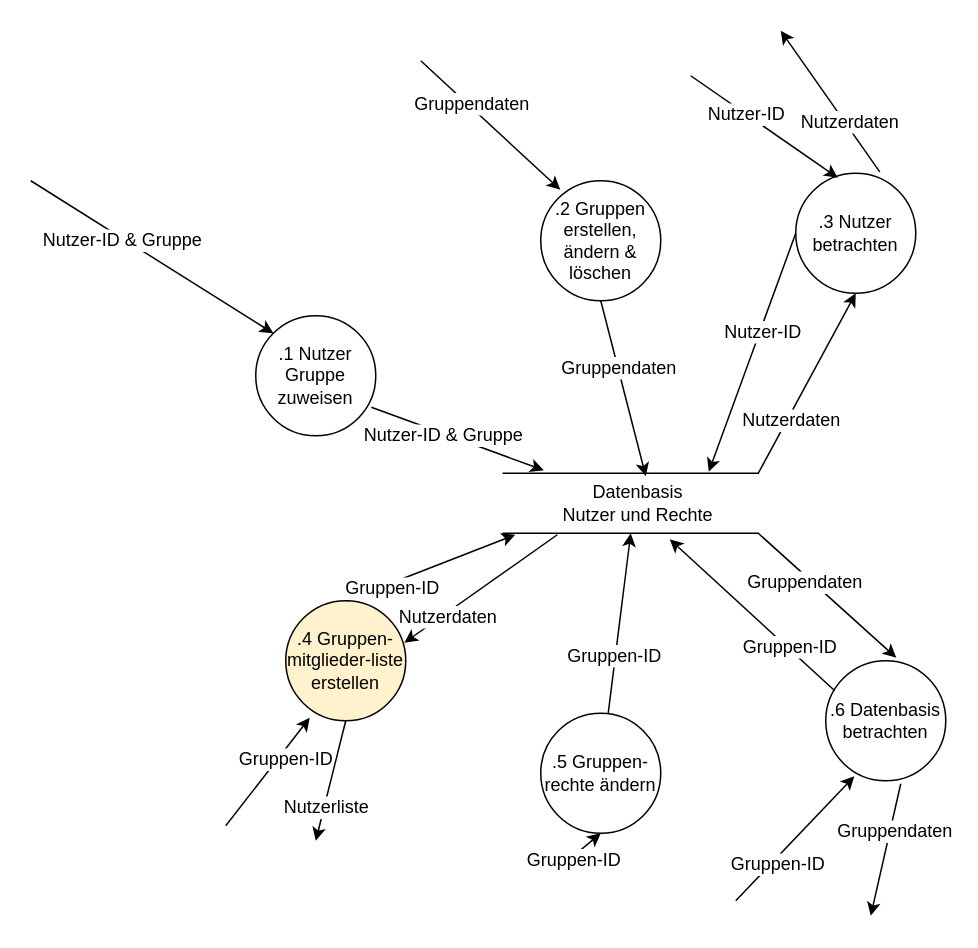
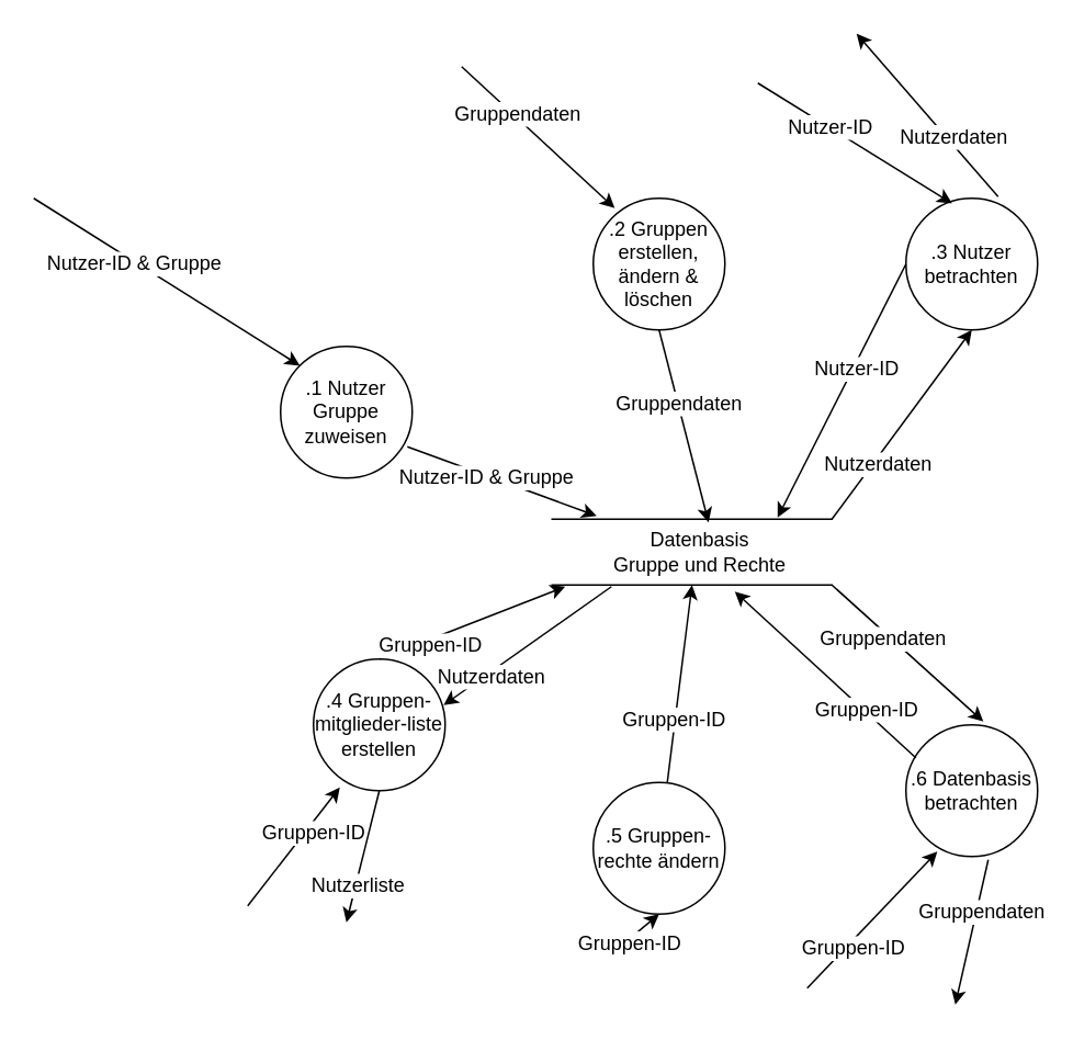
  <mxCell id="0" />
  <mxCell id="1" parent="0" />
  <mxCell id="2" value="" style="shape=partialRectangle;whiteSpace=wrap;html=1;top=0;bottom=0;fillColor=none;rotation=90;" vertex="1" parent="1"><mxGeometry x="400" y="250" width="40" height="170" as="geometry" /></mxCell>
- <mxCell id="3" value="Datenbasis&lt;br&gt;&lt;div&gt;Nutzer und Rechte&lt;/div&gt;" style="text;html=1;strokeColor=none;fillColor=none;align=center;verticalAlign=middle;whiteSpace=wrap;rounded=0;" vertex="1" parent="1"><mxGeometry x="370" y="325" width="110" height="20" as="geometry" /></mxCell>
+ <mxCell id="3" value="Datenbasis&lt;br&gt;&lt;div&gt;Gruppe und Rechte&lt;/div&gt;" style="text;html=1;strokeColor=none;fillColor=none;align=center;verticalAlign=middle;whiteSpace=wrap;rounded=0;" vertex="1" parent="1"><mxGeometry x="370" y="325" width="110" height="20" as="geometry" /></mxCell>
  <mxCell id="4" value=".1 Nutzer Gruppe zuweisen" style="ellipse;whiteSpace=wrap;html=1;aspect=fixed;" vertex="1" parent="1"><mxGeometry x="170" y="210" width="80" height="80" as="geometry" /></mxCell>
  <mxCell id="5" value="" style="endArrow=classic;html=1;exitX=0.963;exitY=0.763;exitDx=0;exitDy=0;exitPerimeter=0;entryX=-0.05;entryY=0.841;entryDx=0;entryDy=0;entryPerimeter=0;" edge="1" parent="1" source="4" target="2"><mxGeometry width="50" height="50" relative="1" as="geometry"><mxPoint x="270" y="220" as="sourcePoint" /><mxPoint x="220" y="380" as="targetPoint" /></mxGeometry></mxCell>
  <mxCell id="6" value="Nutzer-ID &amp;amp; Gruppe" style="text;html=1;align=center;verticalAlign=middle;resizable=0;points=[];;labelBackgroundColor=#ffffff;" vertex="1" connectable="0" parent="5"><mxGeometry x="-0.171" y="-1" relative="1" as="geometry"><mxPoint as="offset" /></mxGeometry></mxCell>
  <mxCell id="7" value="" style="endArrow=classic;html=1;entryX=0;entryY=0;entryDx=0;entryDy=0;" edge="1" parent="1" target="4"><mxGeometry width="50" height="50" relative="1" as="geometry"><mxPoint x="20" y="120" as="sourcePoint" /><mxPoint x="220" y="380" as="targetPoint" /></mxGeometry></mxCell>
  <mxCell id="8" value="Nutzer-ID &amp;amp; Gruppe" style="text;html=1;align=center;verticalAlign=middle;resizable=0;points=[];;labelBackgroundColor=#ffffff;" vertex="1" connectable="0" parent="7"><mxGeometry x="-0.24" y="-1" relative="1" as="geometry"><mxPoint x="-1" as="offset" /></mxGeometry></mxCell>
  <mxCell id="9" value=".2 Gruppen erstellen, ändern &amp;amp; löschen" style="ellipse;whiteSpace=wrap;html=1;aspect=fixed;" vertex="1" parent="1"><mxGeometry x="360" y="120" width="80" height="80" as="geometry" /></mxCell>
  <mxCell id="10" value="" style="endArrow=classic;html=1;entryX=0.163;entryY=0.075;entryDx=0;entryDy=0;entryPerimeter=0;" edge="1" parent="1" target="9"><mxGeometry width="50" height="50" relative="1" as="geometry"><mxPoint x="280" y="40" as="sourcePoint" /><mxPoint x="60" y="380" as="targetPoint" /></mxGeometry></mxCell>
  <mxCell id="11" value="Gruppendaten" style="text;html=1;align=center;verticalAlign=middle;resizable=0;points=[];;labelBackgroundColor=#ffffff;" vertex="1" connectable="0" parent="10"><mxGeometry x="-0.306" y="2" relative="1" as="geometry"><mxPoint as="offset" /></mxGeometry></mxCell>
  <mxCell id="12" value="" style="endArrow=classic;html=1;exitX=0.5;exitY=1;exitDx=0;exitDy=0;entryX=0.05;entryY=0.441;entryDx=0;entryDy=0;entryPerimeter=0;" edge="1" parent="1" source="9" target="2"><mxGeometry width="50" height="50" relative="1" as="geometry"><mxPoint x="10" y="430" as="sourcePoint" /><mxPoint x="60" y="380" as="targetPoint" /></mxGeometry></mxCell>
  <mxCell id="13" value="Gruppendaten" style="text;html=1;align=center;verticalAlign=middle;resizable=0;points=[];;labelBackgroundColor=#ffffff;" vertex="1" connectable="0" parent="12"><mxGeometry x="-0.231" relative="1" as="geometry"><mxPoint as="offset" /></mxGeometry></mxCell>
- <mxCell id="14" value=".3 Nutzer betrachten" style="ellipse;whiteSpace=wrap;html=1;aspect=fixed;" vertex="1" parent="1"><mxGeometry x="530" y="115" width="80" height="80" as="geometry" /></mxCell>
+ <mxCell id="14" value=".3 Nutzer betrachten" style="ellipse;whiteSpace=wrap;html=1;aspect=fixed;" vertex="1" parent="1"><mxGeometry x="550" y="120" width="80" height="80" as="geometry" /></mxCell>
  <mxCell id="15" value="" style="endArrow=classic;html=1;entryX=0.35;entryY=0.038;entryDx=0;entryDy=0;entryPerimeter=0;" edge="1" parent="1" target="14"><mxGeometry width="50" height="50" relative="1" as="geometry"><mxPoint x="460" y="50" as="sourcePoint" /><mxPoint x="60" y="380" as="targetPoint" /></mxGeometry></mxCell>
  <mxCell id="16" value="Nutzer-ID" style="text;html=1;align=center;verticalAlign=middle;resizable=0;points=[];;labelBackgroundColor=#ffffff;" vertex="1" connectable="0" parent="15"><mxGeometry x="-0.268" relative="1" as="geometry"><mxPoint as="offset" /></mxGeometry></mxCell>
  <mxCell id="17" value="" style="endArrow=classic;html=1;exitX=0;exitY=0.5;exitDx=0;exitDy=0;entryX=-0.025;entryY=0.194;entryDx=0;entryDy=0;entryPerimeter=0;" edge="1" parent="1" source="14" target="2"><mxGeometry width="50" height="50" relative="1" as="geometry"><mxPoint x="10" y="430" as="sourcePoint" /><mxPoint x="60" y="380" as="targetPoint" /></mxGeometry></mxCell>
  <mxCell id="18" value="Nutzer-ID" style="text;html=1;align=center;verticalAlign=middle;resizable=0;points=[];;labelBackgroundColor=#ffffff;" vertex="1" connectable="0" parent="17"><mxGeometry x="-0.186" y="2" relative="1" as="geometry"><mxPoint x="-1" as="offset" /></mxGeometry></mxCell>
  <mxCell id="19" value="" style="endArrow=classic;html=1;exitX=0;exitY=0;exitDx=0;exitDy=0;entryX=0.5;entryY=1;entryDx=0;entryDy=0;" edge="1" parent="1" source="2" target="14"><mxGeometry width="50" height="50" relative="1" as="geometry"><mxPoint x="10" y="430" as="sourcePoint" /><mxPoint x="60" y="380" as="targetPoint" /></mxGeometry></mxCell>
  <mxCell id="20" value="Nutzerdaten" style="text;html=1;align=center;verticalAlign=middle;resizable=0;points=[];;labelBackgroundColor=#ffffff;" vertex="1" connectable="0" parent="19"><mxGeometry x="-0.404" y="-2" relative="1" as="geometry"><mxPoint as="offset" /></mxGeometry></mxCell>
- <mxCell id="21" value=".4 Gruppen-mitglieder-liste erstellen" style="ellipse;whiteSpace=wrap;html=1;aspect=fixed;fillColor=#fff2cc;" vertex="1" parent="1"><mxGeometry x="190" y="400" width="80" height="80" as="geometry" /></mxCell>
+ <mxCell id="21" value=".4 Gruppen-mitglieder-liste erstellen" style="ellipse;whiteSpace=wrap;html=1;aspect=fixed;" vertex="1" parent="1"><mxGeometry x="190" y="400" width="80" height="80" as="geometry" /></mxCell>
  <mxCell id="22" value="" style="endArrow=classic;html=1;entryX=0.2;entryY=0.975;entryDx=0;entryDy=0;entryPerimeter=0;" edge="1" parent="1" target="21"><mxGeometry width="50" height="50" relative="1" as="geometry"><mxPoint x="150" y="550" as="sourcePoint" /><mxPoint x="60" y="500" as="targetPoint" /></mxGeometry></mxCell>
  <mxCell id="23" value="Gruppen-ID" style="text;html=1;align=center;verticalAlign=middle;resizable=0;points=[];;labelBackgroundColor=#ffffff;" vertex="1" connectable="0" parent="22"><mxGeometry x="0.286" y="-4" relative="1" as="geometry"><mxPoint as="offset" /></mxGeometry></mxCell>
  <mxCell id="24" value="" style="endArrow=classic;html=1;entryX=1.025;entryY=0.953;entryDx=0;entryDy=0;entryPerimeter=0;exitX=0.5;exitY=0;exitDx=0;exitDy=0;" edge="1" parent="1" source="21" target="2"><mxGeometry width="50" height="50" relative="1" as="geometry"><mxPoint x="10" y="630" as="sourcePoint" /><mxPoint x="60" y="580" as="targetPoint" /></mxGeometry></mxCell>
  <mxCell id="25" value="Gruppen-ID" style="text;html=1;align=center;verticalAlign=middle;resizable=0;points=[];;labelBackgroundColor=#ffffff;" vertex="1" connectable="0" parent="24"><mxGeometry x="-0.47" y="-3" relative="1" as="geometry"><mxPoint as="offset" /></mxGeometry></mxCell>
  <mxCell id="26" value="" style="endArrow=classic;html=1;exitX=1.025;exitY=0.788;exitDx=0;exitDy=0;exitPerimeter=0;entryX=0.988;entryY=0.35;entryDx=0;entryDy=0;entryPerimeter=0;" edge="1" parent="1" source="2" target="21"><mxGeometry width="50" height="50" relative="1" as="geometry"><mxPoint x="10" y="630" as="sourcePoint" /><mxPoint x="60" y="580" as="targetPoint" /></mxGeometry></mxCell>
  <mxCell id="27" value="Nutzerdaten" style="text;html=1;align=center;verticalAlign=middle;resizable=0;points=[];;labelBackgroundColor=#ffffff;" vertex="1" connectable="0" parent="26"><mxGeometry x="0.477" y="2" relative="1" as="geometry"><mxPoint as="offset" /></mxGeometry></mxCell>
  <mxCell id="28" value="" style="endArrow=classic;html=1;exitX=0.5;exitY=1;exitDx=0;exitDy=0;" edge="1" parent="1" source="21"><mxGeometry width="50" height="50" relative="1" as="geometry"><mxPoint x="10" y="630" as="sourcePoint" /><mxPoint x="210" y="560" as="targetPoint" /></mxGeometry></mxCell>
  <mxCell id="29" value="Nutzerliste" style="text;html=1;align=center;verticalAlign=middle;resizable=0;points=[];;labelBackgroundColor=#ffffff;" vertex="1" connectable="0" parent="28"><mxGeometry x="0.422" y="1" relative="1" as="geometry"><mxPoint as="offset" /></mxGeometry></mxCell>
  <mxCell id="30" value="" style="endArrow=classic;html=1;exitX=0.7;exitY=-0.012;exitDx=0;exitDy=0;exitPerimeter=0;" edge="1" parent="1" source="14"><mxGeometry width="50" height="50" relative="1" as="geometry"><mxPoint x="10" y="640" as="sourcePoint" /><mxPoint x="520" y="20" as="targetPoint" /></mxGeometry></mxCell>
  <mxCell id="31" value="Nutzerdaten" style="text;html=1;align=center;verticalAlign=middle;resizable=0;points=[];;labelBackgroundColor=#ffffff;" vertex="1" connectable="0" parent="30"><mxGeometry x="-0.305" y="-2" relative="1" as="geometry"><mxPoint x="1" as="offset" /></mxGeometry></mxCell>
  <mxCell id="32" value=".5 Gruppen-rechte ändern" style="ellipse;whiteSpace=wrap;html=1;aspect=fixed;" vertex="1" parent="1"><mxGeometry x="360" y="475" width="80" height="80" as="geometry" /></mxCell>
  <mxCell id="33" value="" style="endArrow=classic;html=1;entryX=0.5;entryY=1;entryDx=0;entryDy=0;" edge="1" parent="1" target="32"><mxGeometry width="50" height="50" relative="1" as="geometry"><mxPoint x="370" y="580" as="sourcePoint" /><mxPoint x="60" y="590" as="targetPoint" /></mxGeometry></mxCell>
  <mxCell id="34" value="Gruppen-ID" style="text;html=1;align=center;verticalAlign=middle;resizable=0;points=[];;labelBackgroundColor=#ffffff;" vertex="1" connectable="0" parent="33"><mxGeometry x="-0.3" y="-1" relative="1" as="geometry"><mxPoint y="1" as="offset" /></mxGeometry></mxCell>
  <mxCell id="35" value="" style="endArrow=classic;html=1;entryX=1;entryY=0.5;entryDx=0;entryDy=0;" edge="1" parent="1" source="32" target="2"><mxGeometry width="50" height="50" relative="1" as="geometry"><mxPoint x="10" y="660" as="sourcePoint" /><mxPoint x="60" y="610" as="targetPoint" /></mxGeometry></mxCell>
  <mxCell id="36" value="Gruppen-ID" style="text;html=1;align=center;verticalAlign=middle;resizable=0;points=[];;labelBackgroundColor=#ffffff;" vertex="1" connectable="0" parent="35"><mxGeometry x="-0.361" y="1" relative="1" as="geometry"><mxPoint as="offset" /></mxGeometry></mxCell>
  <mxCell id="37" value=".6 Datenbasis betrachten" style="ellipse;whiteSpace=wrap;html=1;aspect=fixed;" vertex="1" parent="1"><mxGeometry x="550" y="440" width="80" height="80" as="geometry" /></mxCell>
  <mxCell id="38" value="" style="endArrow=classic;html=1;entryX=1.1;entryY=0.347;entryDx=0;entryDy=0;entryPerimeter=0;exitX=0.075;exitY=0.25;exitDx=0;exitDy=0;exitPerimeter=0;" edge="1" parent="1" source="37" target="2"><mxGeometry width="50" height="50" relative="1" as="geometry"><mxPoint x="10" y="660" as="sourcePoint" /><mxPoint x="60" y="610" as="targetPoint" /></mxGeometry></mxCell>
  <mxCell id="39" value="Gruppen-ID" style="text;html=1;align=center;verticalAlign=middle;resizable=0;points=[];;labelBackgroundColor=#ffffff;" vertex="1" connectable="0" parent="38"><mxGeometry x="-0.431" relative="1" as="geometry"><mxPoint y="-1" as="offset" /></mxGeometry></mxCell>
  <mxCell id="40" value="" style="endArrow=classic;html=1;exitX=1;exitY=0;exitDx=0;exitDy=0;entryX=0.588;entryY=-0.025;entryDx=0;entryDy=0;entryPerimeter=0;" edge="1" parent="1" source="2" target="37"><mxGeometry width="50" height="50" relative="1" as="geometry"><mxPoint x="10" y="660" as="sourcePoint" /><mxPoint x="60" y="610" as="targetPoint" /></mxGeometry></mxCell>
  <mxCell id="41" value="Gruppendaten" style="text;html=1;align=center;verticalAlign=middle;resizable=0;points=[];;labelBackgroundColor=#ffffff;" vertex="1" connectable="0" parent="40"><mxGeometry x="-0.288" y="-4" relative="1" as="geometry"><mxPoint x="1" as="offset" /></mxGeometry></mxCell>
  <mxCell id="42" value="" style="endArrow=classic;html=1;entryX=0.238;entryY=0.963;entryDx=0;entryDy=0;entryPerimeter=0;" edge="1" parent="1" target="37"><mxGeometry width="50" height="50" relative="1" as="geometry"><mxPoint x="490" y="600" as="sourcePoint" /><mxPoint x="60" y="610" as="targetPoint" /></mxGeometry></mxCell>
  <mxCell id="43" value="Gruppen-ID" style="text;html=1;align=center;verticalAlign=middle;resizable=0;points=[];;labelBackgroundColor=#ffffff;" vertex="1" connectable="0" parent="42"><mxGeometry x="-0.347" y="-3" relative="1" as="geometry"><mxPoint as="offset" /></mxGeometry></mxCell>
  <mxCell id="44" value="" style="endArrow=classic;html=1;exitX=0.625;exitY=1.025;exitDx=0;exitDy=0;exitPerimeter=0;" edge="1" parent="1" source="37"><mxGeometry width="50" height="50" relative="1" as="geometry"><mxPoint x="10" y="680" as="sourcePoint" /><mxPoint x="580" y="610" as="targetPoint" /></mxGeometry></mxCell>
  <mxCell id="45" value="Gruppendaten" style="text;html=1;align=center;verticalAlign=middle;resizable=0;points=[];;labelBackgroundColor=#ffffff;" vertex="1" connectable="0" parent="44"><mxGeometry x="-0.295" y="3" relative="1" as="geometry"><mxPoint as="offset" /></mxGeometry></mxCell>
